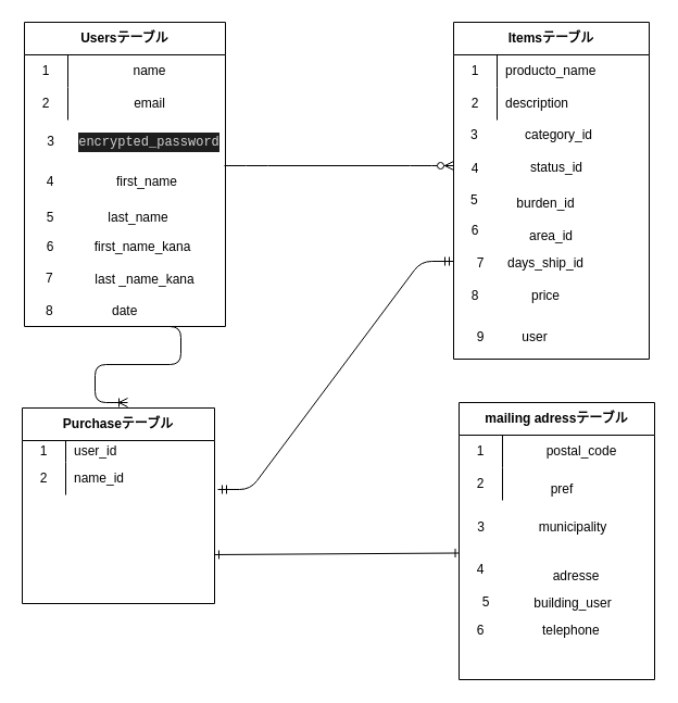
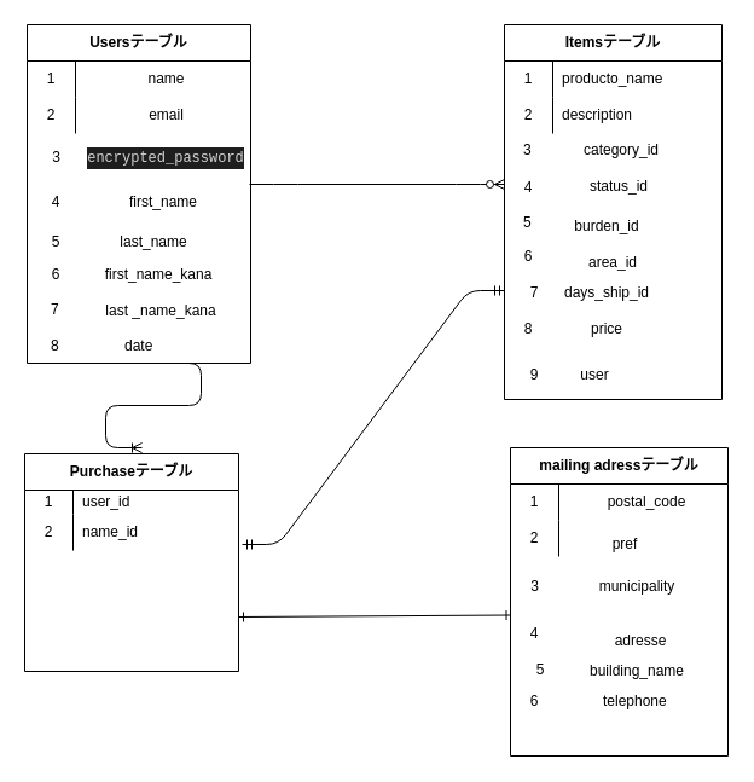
  <mxCell id="0" />
  <mxCell id="1" parent="0" />
  <mxCell id="2" value="Usersテーブル" style="shape=table;html=1;whiteSpace=wrap;startSize=30;container=1;collapsible=0;childLayout=tableLayout;fixedRows=1;rowLines=0;fontStyle=1;align=center;" parent="1" vertex="1"><mxGeometry x="22" y="20" width="185" height="280" as="geometry" /></mxCell>
  <mxCell id="3" value="" style="shape=partialRectangle;html=1;whiteSpace=wrap;collapsible=0;dropTarget=0;pointerEvents=0;fillColor=none;top=0;left=0;bottom=0;right=0;points=[[0,0.5],[1,0.5]];portConstraint=eastwest;align=right;" parent="2" vertex="1"><mxGeometry y="30" width="185" height="30" as="geometry" /></mxCell>
  <mxCell id="4" value="1" style="shape=partialRectangle;html=1;whiteSpace=wrap;connectable=0;fillColor=none;top=0;left=0;bottom=0;right=0;overflow=hidden;" parent="3" vertex="1"><mxGeometry width="40" height="30" as="geometry" /></mxCell>
  <mxCell id="5" value="name" style="shape=partialRectangle;html=1;whiteSpace=wrap;connectable=0;fillColor=none;top=0;left=0;bottom=0;right=0;align=center;spacingLeft=6;overflow=hidden;" parent="3" vertex="1"><mxGeometry x="40" width="145" height="30" as="geometry" /></mxCell>
  <mxCell id="6" value="" style="shape=partialRectangle;html=1;whiteSpace=wrap;collapsible=0;dropTarget=0;pointerEvents=0;fillColor=none;top=0;left=0;bottom=0;right=0;points=[[0,0.5],[1,0.5]];portConstraint=eastwest;" parent="2" vertex="1"><mxGeometry y="60" width="185" height="30" as="geometry" /></mxCell>
  <mxCell id="7" value="2" style="shape=partialRectangle;html=1;whiteSpace=wrap;connectable=0;fillColor=none;top=0;left=0;bottom=0;right=0;overflow=hidden;" parent="6" vertex="1"><mxGeometry width="40" height="30" as="geometry" /></mxCell>
  <mxCell id="8" value="email" style="shape=partialRectangle;html=1;whiteSpace=wrap;connectable=0;fillColor=none;top=0;left=0;bottom=0;right=0;align=center;spacingLeft=6;overflow=hidden;" parent="6" vertex="1"><mxGeometry x="40" width="145" height="30" as="geometry" /></mxCell>
  <mxCell id="9" style="edgeStyle=orthogonalEdgeStyle;rounded=0;orthogonalLoop=1;jettySize=auto;html=1;exitX=1;exitY=1;exitDx=0;exitDy=0;" parent="1" edge="1"><mxGeometry relative="1" as="geometry"><mxPoint x="487" y="150" as="targetPoint" /><mxPoint x="487" y="150" as="sourcePoint" /></mxGeometry></mxCell>
  <mxCell id="10" value="3" style="text;html=1;align=center;verticalAlign=middle;resizable=0;points=[];autosize=1;" parent="1" vertex="1"><mxGeometry x="36" y="120" width="20" height="20" as="geometry" /></mxCell>
  <mxCell id="11" value="&lt;div style=&quot;color: rgb(212 , 212 , 212) ; background-color: rgb(30 , 30 , 30) ; font-family: &amp;#34;menlo&amp;#34; , &amp;#34;monaco&amp;#34; , &amp;#34;courier new&amp;#34; , monospace ; line-height: 18px&quot;&gt;encrypted_password&lt;/div&gt;" style="text;html=1;strokeColor=none;fillColor=none;align=center;verticalAlign=middle;whiteSpace=wrap;rounded=0;" parent="1" vertex="1"><mxGeometry x="117" y="120" width="40" height="20" as="geometry" /></mxCell>
  <mxCell id="12" value="4" style="text;html=1;strokeColor=none;fillColor=none;align=center;verticalAlign=middle;whiteSpace=wrap;rounded=0;" parent="1" vertex="1"><mxGeometry x="26" y="157" width="40" height="20" as="geometry" /></mxCell>
  <mxCell id="13" value="first_name" style="text;html=1;strokeColor=none;fillColor=none;align=center;verticalAlign=middle;whiteSpace=wrap;rounded=0;" parent="1" vertex="1"><mxGeometry x="90" y="157" width="90" height="20" as="geometry" /></mxCell>
  <mxCell id="14" value="5" style="text;html=1;strokeColor=none;fillColor=none;align=center;verticalAlign=middle;whiteSpace=wrap;rounded=0;" parent="1" vertex="1"><mxGeometry x="26" y="190" width="40" height="20" as="geometry" /></mxCell>
  <mxCell id="15" value="last_name" style="text;html=1;strokeColor=none;fillColor=none;align=center;verticalAlign=middle;whiteSpace=wrap;rounded=0;" parent="1" vertex="1"><mxGeometry x="97" y="190" width="60" height="20" as="geometry" /></mxCell>
  <mxCell id="16" value="6" style="text;html=1;strokeColor=none;fillColor=none;align=center;verticalAlign=middle;whiteSpace=wrap;rounded=0;" parent="1" vertex="1"><mxGeometry x="26" y="217" width="40" height="20" as="geometry" /></mxCell>
  <mxCell id="17" value="first_name_kana" style="text;html=1;strokeColor=none;fillColor=none;align=center;verticalAlign=middle;whiteSpace=wrap;rounded=0;" parent="1" vertex="1"><mxGeometry x="66" y="217" width="130" height="20" as="geometry" /></mxCell>
  <mxCell id="18" value="Itemsテーブル" style="shape=table;html=1;whiteSpace=wrap;startSize=30;container=1;collapsible=0;childLayout=tableLayout;fixedRows=1;rowLines=0;fontStyle=1;align=center;" parent="1" vertex="1"><mxGeometry x="417" y="20" width="180" height="310" as="geometry" /></mxCell>
  <mxCell id="19" value="" style="shape=partialRectangle;html=1;whiteSpace=wrap;collapsible=0;dropTarget=0;pointerEvents=0;fillColor=none;top=0;left=0;bottom=0;right=0;points=[[0,0.5],[1,0.5]];portConstraint=eastwest;" parent="18" vertex="1"><mxGeometry y="30" width="180" height="30" as="geometry" /></mxCell>
  <mxCell id="20" value="1" style="shape=partialRectangle;html=1;whiteSpace=wrap;connectable=0;fillColor=none;top=0;left=0;bottom=0;right=0;overflow=hidden;" parent="19" vertex="1"><mxGeometry width="40" height="30" as="geometry" /></mxCell>
  <mxCell id="21" value="producto_name" style="shape=partialRectangle;html=1;whiteSpace=wrap;connectable=0;fillColor=none;top=0;left=0;bottom=0;right=0;align=left;spacingLeft=6;overflow=hidden;" parent="19" vertex="1"><mxGeometry x="40" width="140" height="30" as="geometry" /></mxCell>
  <mxCell id="22" value="" style="shape=partialRectangle;html=1;whiteSpace=wrap;collapsible=0;dropTarget=0;pointerEvents=0;fillColor=none;top=0;left=0;bottom=0;right=0;points=[[0,0.5],[1,0.5]];portConstraint=eastwest;" parent="18" vertex="1"><mxGeometry y="60" width="180" height="30" as="geometry" /></mxCell>
  <mxCell id="23" value="2" style="shape=partialRectangle;html=1;whiteSpace=wrap;connectable=0;fillColor=none;top=0;left=0;bottom=0;right=0;overflow=hidden;" parent="22" vertex="1"><mxGeometry width="40" height="30" as="geometry" /></mxCell>
  <mxCell id="24" value="description" style="shape=partialRectangle;html=1;whiteSpace=wrap;connectable=0;fillColor=none;top=0;left=0;bottom=0;right=0;align=left;spacingLeft=6;overflow=hidden;" parent="22" vertex="1"><mxGeometry x="40" width="140" height="30" as="geometry" /></mxCell>
  <mxCell id="25" value="mailing adressテーブル" style="shape=table;html=1;whiteSpace=wrap;startSize=30;container=1;collapsible=0;childLayout=tableLayout;fixedRows=1;rowLines=0;fontStyle=1;align=center;" parent="1" vertex="1"><mxGeometry x="422" y="370" width="180" height="255" as="geometry" /></mxCell>
  <mxCell id="26" value="" style="shape=partialRectangle;html=1;whiteSpace=wrap;collapsible=0;dropTarget=0;pointerEvents=0;fillColor=none;top=0;left=0;bottom=0;right=0;points=[[0,0.5],[1,0.5]];portConstraint=eastwest;" parent="25" vertex="1"><mxGeometry y="30" width="180" height="30" as="geometry" /></mxCell>
  <mxCell id="27" value="1" style="shape=partialRectangle;html=1;whiteSpace=wrap;connectable=0;fillColor=none;top=0;left=0;bottom=0;right=0;overflow=hidden;" parent="26" vertex="1"><mxGeometry width="40" height="30" as="geometry" /></mxCell>
  <mxCell id="28" value="postal_code" style="shape=partialRectangle;html=1;whiteSpace=wrap;connectable=0;fillColor=none;top=0;left=0;bottom=0;right=0;align=center;spacingLeft=6;overflow=hidden;" parent="26" vertex="1"><mxGeometry x="40" width="140" height="30" as="geometry" /></mxCell>
  <mxCell id="29" value="" style="shape=partialRectangle;html=1;whiteSpace=wrap;collapsible=0;dropTarget=0;pointerEvents=0;fillColor=none;top=0;left=0;bottom=0;right=0;points=[[0,0.5],[1,0.5]];portConstraint=eastwest;" parent="25" vertex="1"><mxGeometry y="60" width="180" height="30" as="geometry" /></mxCell>
  <mxCell id="30" value="2" style="shape=partialRectangle;html=1;whiteSpace=wrap;connectable=0;fillColor=none;top=0;left=0;bottom=0;right=0;overflow=hidden;" parent="29" vertex="1"><mxGeometry width="40" height="30" as="geometry" /></mxCell>
  <mxCell id="31" value="" style="shape=partialRectangle;html=1;whiteSpace=wrap;connectable=0;fillColor=none;top=0;left=0;bottom=0;right=0;align=center;spacingLeft=6;overflow=hidden;" parent="29" vertex="1"><mxGeometry x="40" width="140" height="30" as="geometry" /></mxCell>
  <mxCell id="32" value="Purchaseテーブル" style="shape=table;html=1;whiteSpace=wrap;startSize=30;container=1;collapsible=0;childLayout=tableLayout;fixedRows=1;rowLines=0;fontStyle=1;align=center;" parent="1" vertex="1"><mxGeometry x="20" y="375" width="177" height="180" as="geometry" /></mxCell>
  <mxCell id="33" value="" style="shape=partialRectangle;html=1;whiteSpace=wrap;collapsible=0;dropTarget=0;pointerEvents=0;fillColor=none;top=0;left=0;bottom=0;right=0;points=[[0,0.5],[1,0.5]];portConstraint=eastwest;" parent="32" vertex="1"><mxGeometry y="30" width="177" height="20" as="geometry" /></mxCell>
  <mxCell id="34" value="1" style="shape=partialRectangle;html=1;whiteSpace=wrap;connectable=0;fillColor=none;top=0;left=0;bottom=0;right=0;overflow=hidden;" parent="33" vertex="1"><mxGeometry width="40" height="20" as="geometry" /></mxCell>
  <mxCell id="35" value="user_id" style="shape=partialRectangle;html=1;whiteSpace=wrap;connectable=0;fillColor=none;top=0;left=0;bottom=0;right=0;align=left;spacingLeft=6;overflow=hidden;" parent="33" vertex="1"><mxGeometry x="40" width="137" height="20" as="geometry" /></mxCell>
  <mxCell id="36" value="" style="shape=partialRectangle;html=1;whiteSpace=wrap;collapsible=0;dropTarget=0;pointerEvents=0;fillColor=none;top=0;left=0;bottom=0;right=0;points=[[0,0.5],[1,0.5]];portConstraint=eastwest;" parent="32" vertex="1"><mxGeometry y="50" width="177" height="30" as="geometry" /></mxCell>
  <mxCell id="37" value="2" style="shape=partialRectangle;html=1;whiteSpace=wrap;connectable=0;fillColor=none;top=0;left=0;bottom=0;right=0;overflow=hidden;" parent="36" vertex="1"><mxGeometry width="40" height="30" as="geometry" /></mxCell>
  <mxCell id="38" value="name_id" style="shape=partialRectangle;html=1;whiteSpace=wrap;connectable=0;fillColor=none;top=0;left=0;bottom=0;right=0;align=left;spacingLeft=6;overflow=hidden;" parent="36" vertex="1"><mxGeometry x="40" width="137" height="30" as="geometry" /></mxCell>
  <mxCell id="39" value="4" style="shape=partialRectangle;html=1;whiteSpace=wrap;connectable=0;fillColor=none;top=0;left=0;bottom=0;right=0;overflow=hidden;" parent="1" vertex="1"><mxGeometry x="417" y="140" width="40" height="30" as="geometry" /></mxCell>
  <mxCell id="40" value="price" style="text;html=1;strokeColor=none;fillColor=none;align=center;verticalAlign=middle;whiteSpace=wrap;rounded=0;" parent="1" vertex="1"><mxGeometry x="482" y="262" width="40" height="20" as="geometry" /></mxCell>
  <mxCell id="41" value="6" style="shape=partialRectangle;html=1;whiteSpace=wrap;connectable=0;fillColor=none;top=0;left=0;bottom=0;right=0;overflow=hidden;" parent="1" vertex="1"><mxGeometry x="417" y="197" width="40" height="30" as="geometry" /></mxCell>
  <mxCell id="42" value="user" style="text;html=1;strokeColor=none;fillColor=none;align=center;verticalAlign=middle;whiteSpace=wrap;rounded=0;" parent="1" vertex="1"><mxGeometry x="472" y="300" width="40" height="20" as="geometry" /></mxCell>
  <mxCell id="43" value="3" style="text;html=1;align=center;verticalAlign=middle;resizable=0;points=[];autosize=1;" parent="1" vertex="1"><mxGeometry x="432" y="475" width="20" height="20" as="geometry" /></mxCell>
  <mxCell id="44" value="" style="edgeStyle=entityRelationEdgeStyle;fontSize=12;html=1;endArrow=ERzeroToMany;endFill=1;" parent="1" edge="1"><mxGeometry width="100" height="100" relative="1" as="geometry"><mxPoint x="206" y="152" as="sourcePoint" /><mxPoint x="417" y="152" as="targetPoint" /></mxGeometry></mxCell>
  <mxCell id="45" value="" style="edgeStyle=entityRelationEdgeStyle;fontSize=12;html=1;endArrow=ERmandOne;startArrow=ERmandOne;exitX=1.017;exitY=0.833;exitDx=0;exitDy=0;exitPerimeter=0;" parent="1" source="36" edge="1"><mxGeometry width="100" height="100" relative="1" as="geometry"><mxPoint x="207" y="470" as="sourcePoint" /><mxPoint x="417" y="240" as="targetPoint" /></mxGeometry></mxCell>
  <mxCell id="46" value="category_id" style="text;strokeColor=none;fillColor=none;spacingLeft=4;spacingRight=4;overflow=hidden;rotatable=0;points=[[0,0.5],[1,0.5]];portConstraint=eastwest;fontSize=12;" parent="1" vertex="1"><mxGeometry x="477" y="110" width="80" height="30" as="geometry" /></mxCell>
  <mxCell id="47" value="3&#10;" style="text;strokeColor=none;fillColor=none;spacingLeft=4;spacingRight=4;overflow=hidden;rotatable=0;points=[[0,0.5],[1,0.5]];portConstraint=eastwest;fontSize=12;" parent="1" vertex="1"><mxGeometry x="427" y="110" width="40" height="30" as="geometry" /></mxCell>
  <mxCell id="48" value="5&#10;" style="text;strokeColor=none;fillColor=none;spacingLeft=4;spacingRight=4;overflow=hidden;rotatable=0;points=[[0,0.5],[1,0.5]];portConstraint=eastwest;fontSize=12;" parent="1" vertex="1"><mxGeometry x="427" y="170" width="40" height="30" as="geometry" /></mxCell>
  <mxCell id="49" value="status_id" style="text;strokeColor=none;fillColor=none;spacingLeft=4;spacingRight=4;overflow=hidden;rotatable=0;points=[[0,0.5],[1,0.5]];portConstraint=eastwest;fontSize=12;" parent="1" vertex="1"><mxGeometry x="482" y="140" width="65" height="30" as="geometry" /></mxCell>
  <mxCell id="50" value="last _name_kana" style="text;html=1;strokeColor=none;fillColor=none;align=center;verticalAlign=middle;whiteSpace=wrap;rounded=0;" parent="1" vertex="1"><mxGeometry x="66" y="252" width="134" height="10" as="geometry" /></mxCell>
  <mxCell id="51" value="7" style="text;strokeColor=none;fillColor=none;spacingLeft=4;spacingRight=4;overflow=hidden;rotatable=0;points=[[0,0.5],[1,0.5]];portConstraint=eastwest;fontSize=12;" parent="1" vertex="1"><mxGeometry x="36" y="242" width="40" height="30" as="geometry" /></mxCell>
  <mxCell id="52" value="date" style="text;strokeColor=none;fillColor=none;spacingLeft=4;spacingRight=4;overflow=hidden;rotatable=0;points=[[0,0.5],[1,0.5]];portConstraint=eastwest;fontSize=12;" parent="1" vertex="1"><mxGeometry x="97" y="272" width="40" height="30" as="geometry" /></mxCell>
  <mxCell id="53" value="8" style="text;strokeColor=none;fillColor=none;spacingLeft=4;spacingRight=4;overflow=hidden;rotatable=0;points=[[0,0.5],[1,0.5]];portConstraint=eastwest;fontSize=12;" parent="1" vertex="1"><mxGeometry x="36" y="272" width="40" height="30" as="geometry" /></mxCell>
  <mxCell id="54" value="municipality" style="text;html=1;strokeColor=none;fillColor=none;align=center;verticalAlign=middle;whiteSpace=wrap;rounded=0;" parent="1" vertex="1"><mxGeometry x="507" y="475" width="40" height="20" as="geometry" /></mxCell>
  <mxCell id="55" value="4" style="text;strokeColor=none;fillColor=none;spacingLeft=4;spacingRight=4;overflow=hidden;rotatable=0;points=[[0,0.5],[1,0.5]];portConstraint=eastwest;fontSize=12;align=center;" parent="1" vertex="1"><mxGeometry x="422" y="510" width="40" height="30" as="geometry" /></mxCell>
  <mxCell id="56" value="5" style="text;strokeColor=none;fillColor=none;spacingLeft=4;spacingRight=4;overflow=hidden;rotatable=0;points=[[0,0.5],[1,0.5]];portConstraint=eastwest;fontSize=12;align=center;" parent="1" vertex="1"><mxGeometry x="427" y="540" width="40" height="30" as="geometry" /></mxCell>
  <mxCell id="57" value="adresse" style="shape=partialRectangle;html=1;whiteSpace=wrap;connectable=0;fillColor=none;top=0;left=0;bottom=0;right=0;align=center;spacingLeft=6;overflow=hidden;" parent="1" vertex="1"><mxGeometry x="457" y="515" width="140" height="30" as="geometry" /></mxCell>
- <mxCell id="58" value="building_user" style="text;html=1;strokeColor=none;fillColor=none;align=center;verticalAlign=middle;whiteSpace=wrap;rounded=0;" parent="1" vertex="1"><mxGeometry x="487" y="545" width="80" height="20" as="geometry" /></mxCell>
+ <mxCell id="58" value="building_name" style="text;html=1;strokeColor=none;fillColor=none;align=center;verticalAlign=middle;whiteSpace=wrap;rounded=0;" parent="1" vertex="1"><mxGeometry x="487" y="545" width="80" height="20" as="geometry" /></mxCell>
  <mxCell id="59" value="telephone&amp;nbsp;" style="text;html=1;strokeColor=none;fillColor=none;align=center;verticalAlign=middle;whiteSpace=wrap;rounded=0;" parent="1" vertex="1"><mxGeometry x="462" y="570" width="130" height="20" as="geometry" /></mxCell>
  <mxCell id="60" value="" style="edgeStyle=entityRelationEdgeStyle;fontSize=12;html=1;endArrow=ERoneToMany;" parent="1" edge="1"><mxGeometry width="100" height="100" relative="1" as="geometry"><mxPoint x="136" y="300" as="sourcePoint" /><mxPoint x="117" y="370" as="targetPoint" /></mxGeometry></mxCell>
  <mxCell id="61" value="area_id" style="text;html=1;strokeColor=none;fillColor=none;align=center;verticalAlign=middle;whiteSpace=wrap;rounded=0;" vertex="1" parent="1"><mxGeometry x="487" y="207" width="40" height="20" as="geometry" /></mxCell>
  <mxCell id="62" value="burden_id" style="text;html=1;strokeColor=none;fillColor=none;align=center;verticalAlign=middle;whiteSpace=wrap;rounded=0;" vertex="1" parent="1"><mxGeometry x="482" y="177" width="40" height="20" as="geometry" /></mxCell>
  <mxCell id="63" value="days_ship_id" style="text;html=1;strokeColor=none;fillColor=none;align=center;verticalAlign=middle;whiteSpace=wrap;rounded=0;" vertex="1" parent="1"><mxGeometry x="482" y="232" width="40" height="20" as="geometry" /></mxCell>
  <mxCell id="64" value="7" style="text;html=1;strokeColor=none;fillColor=none;align=center;verticalAlign=middle;whiteSpace=wrap;rounded=0;" vertex="1" parent="1"><mxGeometry x="422" y="232" width="40" height="20" as="geometry" /></mxCell>
  <mxCell id="65" value="9" style="text;html=1;strokeColor=none;fillColor=none;align=center;verticalAlign=middle;whiteSpace=wrap;rounded=0;" vertex="1" parent="1"><mxGeometry x="422" y="300" width="40" height="20" as="geometry" /></mxCell>
  <mxCell id="66" value="8" style="text;html=1;strokeColor=none;fillColor=none;align=center;verticalAlign=middle;whiteSpace=wrap;rounded=0;" vertex="1" parent="1"><mxGeometry x="417" y="262" width="40" height="20" as="geometry" /></mxCell>
  <mxCell id="67" value="" style="endArrow=ERone;html=1;exitX=1;exitY=0.75;exitDx=0;exitDy=0;entryX=0.013;entryY=-0.05;entryDx=0;entryDy=0;entryPerimeter=0;startArrow=ERone;startFill=0;endFill=0;" edge="1" parent="1" source="32" target="55"><mxGeometry width="50" height="50" relative="1" as="geometry"><mxPoint x="287" y="430" as="sourcePoint" /><mxPoint x="337" y="380" as="targetPoint" /></mxGeometry></mxCell>
  <mxCell id="68" value="pref" style="text;html=1;strokeColor=none;fillColor=none;align=center;verticalAlign=middle;whiteSpace=wrap;rounded=0;" vertex="1" parent="1"><mxGeometry x="497" y="440" width="40" height="20" as="geometry" /></mxCell>
  <mxCell id="69" value="6" style="text;html=1;strokeColor=none;fillColor=none;align=center;verticalAlign=middle;whiteSpace=wrap;rounded=0;" vertex="1" parent="1"><mxGeometry x="422" y="570" width="40" height="20" as="geometry" /></mxCell>
